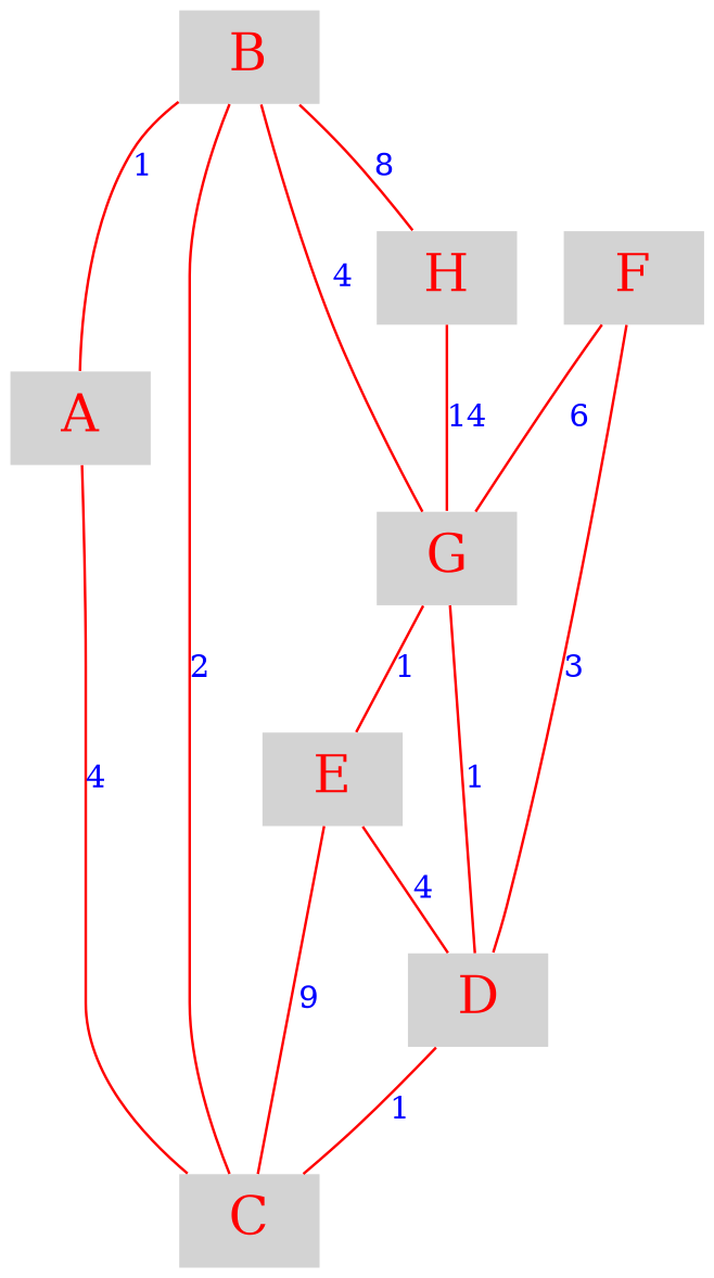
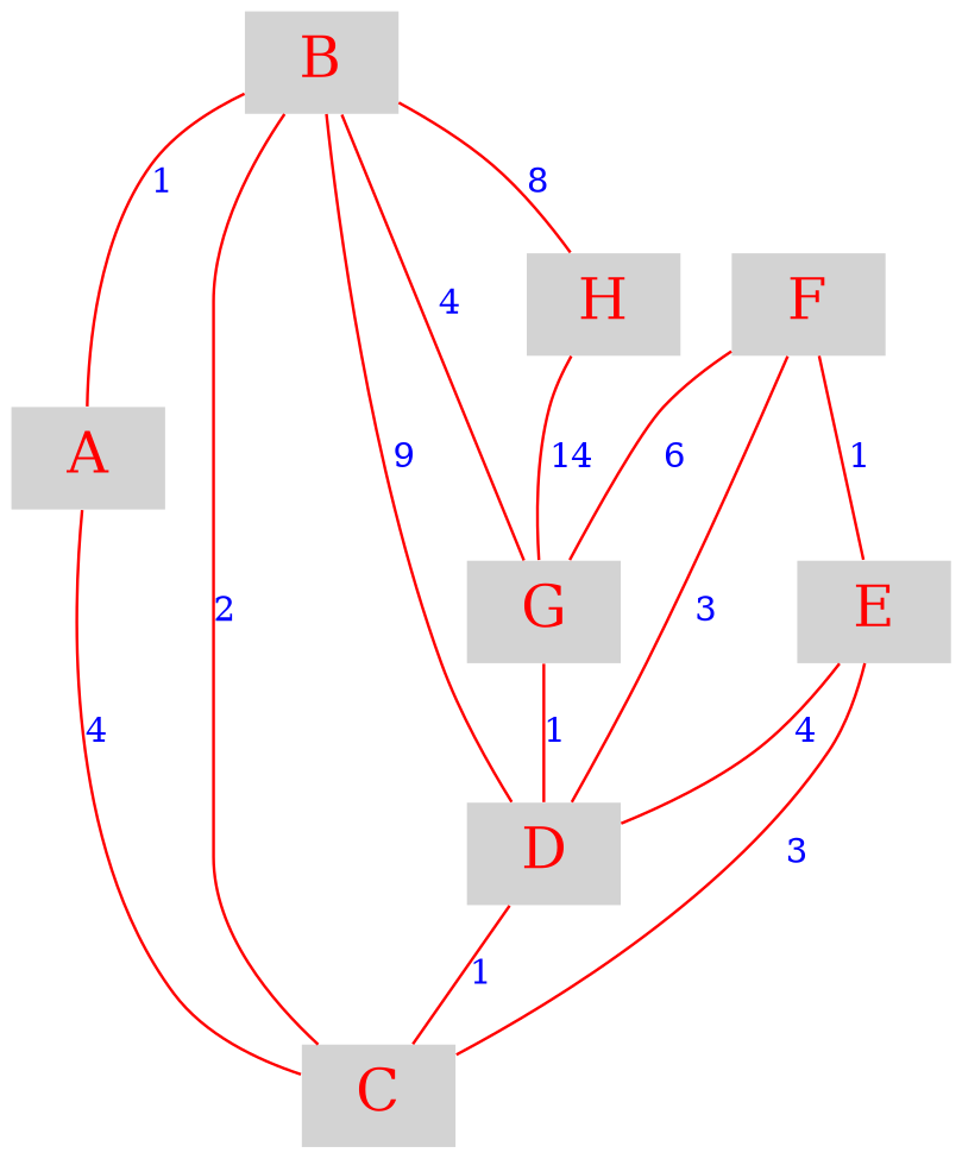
  graph {
    node [fixedsize=true fontcolor=red fontsize=20 shape=none style=filled]
    edge [color=red fontcolor=blue fontsize=12]
    A
    C
    B
    D
    G
    H
    E
    F
    A -- C [label=4]
    B -- A [label=1]
    B -- C [label=2]
+   B -- D [label=9]
    B -- G [label=4]
    B -- H [label=8]
    D -- C [label=1]
    G -- D [label=1]
    H -- G [label=14]
-   E -- C [label=9]
+   E -- C [label=3]
    E -- D [label=4]
    F -- D [label=3]
    F -- G [label=6]
-   G -- E [label=1]
+   F -- E [label=1]
  }
